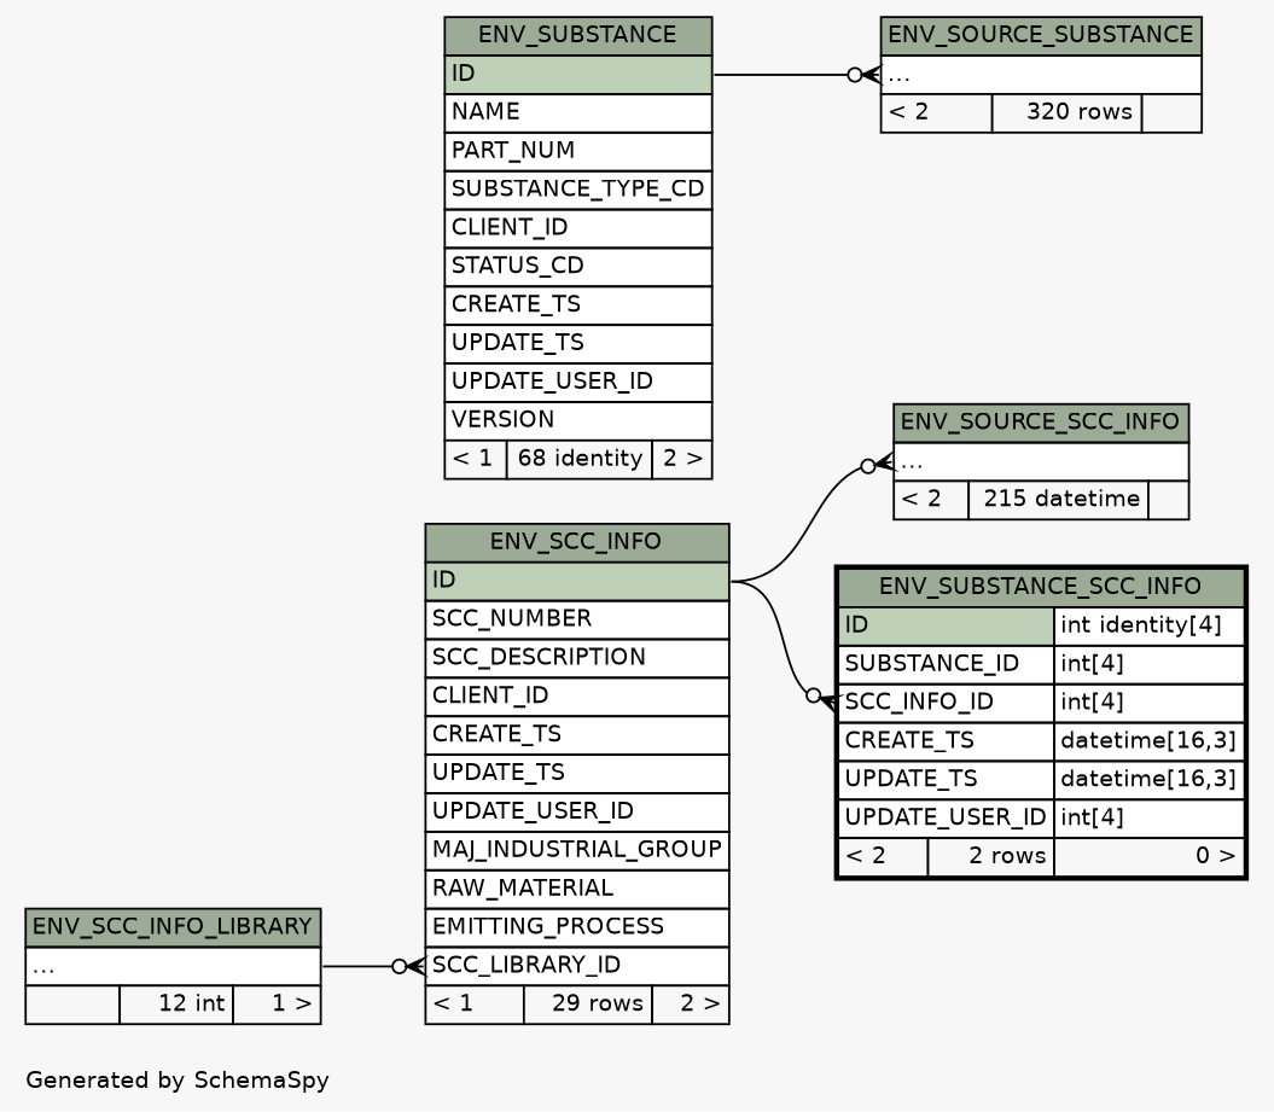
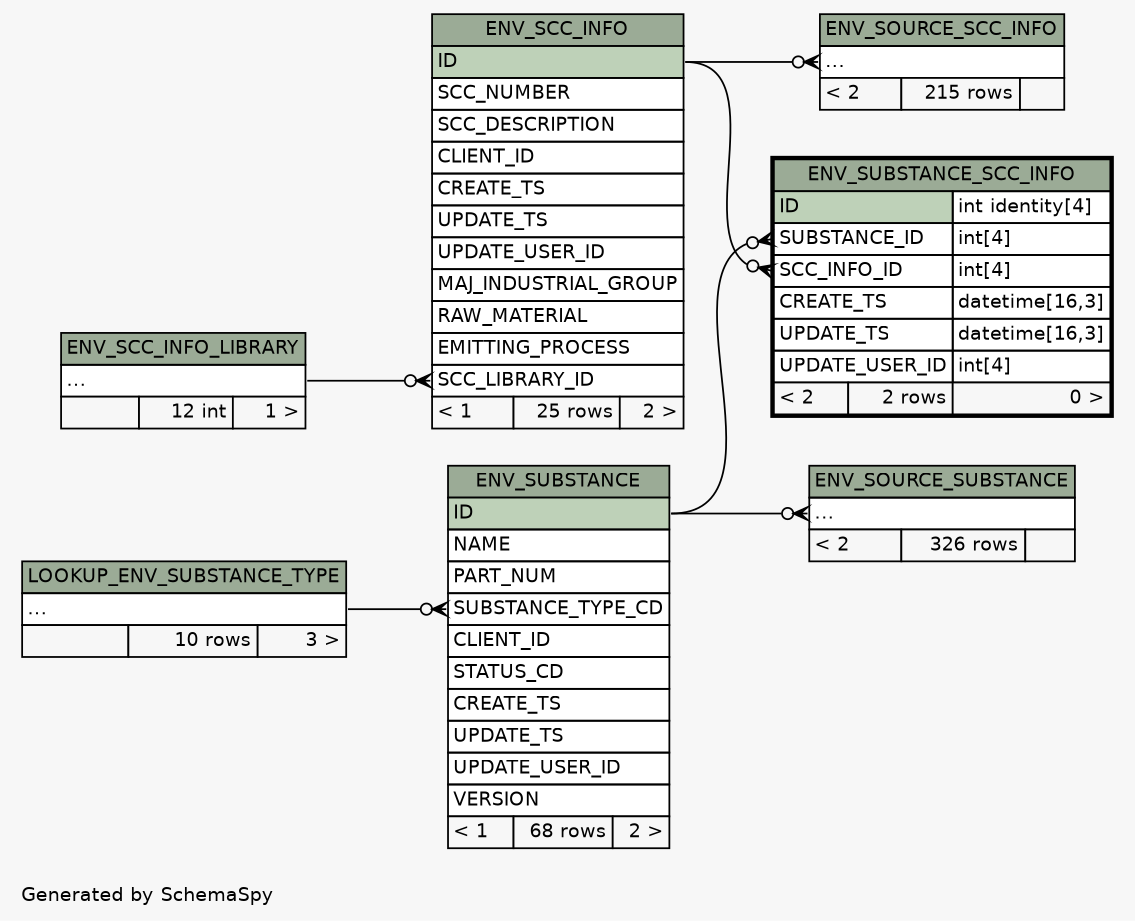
  digraph {
    bgcolor="#f7f7f7"
    fontname=Helvetica
    fontsize=11
    label="\nGenerated by SchemaSpy"
    labeljust=l
    nodesep=0.18
    rankdir=RL
    ranksep=0.46
    node [fontname=Helvetica fontsize=11 shape=plaintext]
    edge [arrowhead=none arrowsize=0.8 arrowtail=crowodot dir=back headport="ID:e" tailport="elipses:w"]
-   n1 [label=<     <TABLE BORDER="0" CELLBORDER="1" CELLSPACING="0" BGCOLOR="#ffffff">       <TR><TD COLSPAN="3" BGCOLOR="#9bab96" ALIGN="CENTER">ENV_SCC_INFO</TD></TR>       <TR><TD PORT="ID" COLSPAN="3" BGCOLOR="#bed1b8" ALIGN="LEFT">ID</TD></TR>       <TR><TD PORT="SCC_NUMBER" COLSPAN="3" ALIGN="LEFT">SCC_NUMBER</TD></TR>       <TR><TD PORT="SCC_DESCRIPTION" COLSPAN="3" ALIGN="LEFT">SCC_DESCRIPTION</TD></TR>       <TR><TD PORT="CLIENT_ID" COLSPAN="3" ALIGN="LEFT">CLIENT_ID</TD></TR>       <TR><TD PORT="CREATE_TS" COLSPAN="3" ALIGN="LEFT">CREATE_TS</TD></TR>       <TR><TD PORT="UPDATE_TS" COLSPAN="3" ALIGN="LEFT">UPDATE_TS</TD></TR>       <TR><TD PORT="UPDATE_USER_ID" COLSPAN="3" ALIGN="LEFT">UPDATE_USER_ID</TD></TR>       <TR><TD PORT="MAJ_INDUSTRIAL_GROUP" COLSPAN="3" ALIGN="LEFT">MAJ_INDUSTRIAL_GROUP</TD></TR>       <TR><TD PORT="RAW_MATERIAL" COLSPAN="3" ALIGN="LEFT">RAW_MATERIAL</TD></TR>       <TR><TD PORT="EMITTING_PROCESS" COLSPAN="3" ALIGN="LEFT">EMITTING_PROCESS</TD></TR>       <TR><TD PORT="SCC_LIBRARY_ID" COLSPAN="3" ALIGN="LEFT">SCC_LIBRARY_ID</TD></TR>       <TR><TD ALIGN="LEFT" BGCOLOR="#f7f7f7">&lt; 1</TD><TD ALIGN="RIGHT" BGCOLOR="#f7f7f7">29 rows</TD><TD ALIGN="RIGHT" BGCOLOR="#f7f7f7">2 &gt;</TD></TR>     </TABLE>>]
+   n1 [label=<     <TABLE BORDER="0" CELLBORDER="1" CELLSPACING="0" BGCOLOR="#ffffff">       <TR><TD COLSPAN="3" BGCOLOR="#9bab96" ALIGN="CENTER">ENV_SCC_INFO</TD></TR>       <TR><TD PORT="ID" COLSPAN="3" BGCOLOR="#bed1b8" ALIGN="LEFT">ID</TD></TR>       <TR><TD PORT="SCC_NUMBER" COLSPAN="3" ALIGN="LEFT">SCC_NUMBER</TD></TR>       <TR><TD PORT="SCC_DESCRIPTION" COLSPAN="3" ALIGN="LEFT">SCC_DESCRIPTION</TD></TR>       <TR><TD PORT="CLIENT_ID" COLSPAN="3" ALIGN="LEFT">CLIENT_ID</TD></TR>       <TR><TD PORT="CREATE_TS" COLSPAN="3" ALIGN="LEFT">CREATE_TS</TD></TR>       <TR><TD PORT="UPDATE_TS" COLSPAN="3" ALIGN="LEFT">UPDATE_TS</TD></TR>       <TR><TD PORT="UPDATE_USER_ID" COLSPAN="3" ALIGN="LEFT">UPDATE_USER_ID</TD></TR>       <TR><TD PORT="MAJ_INDUSTRIAL_GROUP" COLSPAN="3" ALIGN="LEFT">MAJ_INDUSTRIAL_GROUP</TD></TR>       <TR><TD PORT="RAW_MATERIAL" COLSPAN="3" ALIGN="LEFT">RAW_MATERIAL</TD></TR>       <TR><TD PORT="EMITTING_PROCESS" COLSPAN="3" ALIGN="LEFT">EMITTING_PROCESS</TD></TR>       <TR><TD PORT="SCC_LIBRARY_ID" COLSPAN="3" ALIGN="LEFT">SCC_LIBRARY_ID</TD></TR>       <TR><TD ALIGN="LEFT" BGCOLOR="#f7f7f7">&lt; 1</TD><TD ALIGN="RIGHT" BGCOLOR="#f7f7f7">25 rows</TD><TD ALIGN="RIGHT" BGCOLOR="#f7f7f7">2 &gt;</TD></TR>     </TABLE>>]
    n2 [label=<     <TABLE BORDER="0" CELLBORDER="1" CELLSPACING="0" BGCOLOR="#ffffff">       <TR><TD COLSPAN="3" BGCOLOR="#9bab96" ALIGN="CENTER">ENV_SCC_INFO_LIBRARY</TD></TR>       <TR><TD PORT="elipses" COLSPAN="3" ALIGN="LEFT">...</TD></TR>       <TR><TD ALIGN="LEFT" BGCOLOR="#f7f7f7">  </TD><TD ALIGN="RIGHT" BGCOLOR="#f7f7f7">12 int</TD><TD ALIGN="RIGHT" BGCOLOR="#f7f7f7">1 &gt;</TD></TR>     </TABLE>>]
-   n3 [label=<     <TABLE BORDER="0" CELLBORDER="1" CELLSPACING="0" BGCOLOR="#ffffff">       <TR><TD COLSPAN="3" BGCOLOR="#9bab96" ALIGN="CENTER">ENV_SOURCE_SCC_INFO</TD></TR>       <TR><TD PORT="elipses" COLSPAN="3" ALIGN="LEFT">...</TD></TR>       <TR><TD ALIGN="LEFT" BGCOLOR="#f7f7f7">&lt; 2</TD><TD ALIGN="RIGHT" BGCOLOR="#f7f7f7">215 datetime</TD><TD ALIGN="RIGHT" BGCOLOR="#f7f7f7">  </TD></TR>     </TABLE>>]
-   n4 [label=<     <TABLE BORDER="0" CELLBORDER="1" CELLSPACING="0" BGCOLOR="#ffffff">       <TR><TD COLSPAN="3" BGCOLOR="#9bab96" ALIGN="CENTER">ENV_SOURCE_SUBSTANCE</TD></TR>       <TR><TD PORT="elipses" COLSPAN="3" ALIGN="LEFT">...</TD></TR>       <TR><TD ALIGN="LEFT" BGCOLOR="#f7f7f7">&lt; 2</TD><TD ALIGN="RIGHT" BGCOLOR="#f7f7f7">320 rows</TD><TD ALIGN="RIGHT" BGCOLOR="#f7f7f7">  </TD></TR>     </TABLE>>]
-   n5 [label=<     <TABLE BORDER="0" CELLBORDER="1" CELLSPACING="0" BGCOLOR="#ffffff">       <TR><TD COLSPAN="3" BGCOLOR="#9bab96" ALIGN="CENTER">ENV_SUBSTANCE</TD></TR>       <TR><TD PORT="ID" COLSPAN="3" BGCOLOR="#bed1b8" ALIGN="LEFT">ID</TD></TR>       <TR><TD PORT="NAME" COLSPAN="3" ALIGN="LEFT">NAME</TD></TR>       <TR><TD PORT="PART_NUM" COLSPAN="3" ALIGN="LEFT">PART_NUM</TD></TR>       <TR><TD PORT="SUBSTANCE_TYPE_CD" COLSPAN="3" ALIGN="LEFT">SUBSTANCE_TYPE_CD</TD></TR>       <TR><TD PORT="CLIENT_ID" COLSPAN="3" ALIGN="LEFT">CLIENT_ID</TD></TR>       <TR><TD PORT="STATUS_CD" COLSPAN="3" ALIGN="LEFT">STATUS_CD</TD></TR>       <TR><TD PORT="CREATE_TS" COLSPAN="3" ALIGN="LEFT">CREATE_TS</TD></TR>       <TR><TD PORT="UPDATE_TS" COLSPAN="3" ALIGN="LEFT">UPDATE_TS</TD></TR>       <TR><TD PORT="UPDATE_USER_ID" COLSPAN="3" ALIGN="LEFT">UPDATE_USER_ID</TD></TR>       <TR><TD PORT="VERSION" COLSPAN="3" ALIGN="LEFT">VERSION</TD></TR>       <TR><TD ALIGN="LEFT" BGCOLOR="#f7f7f7">&lt; 1</TD><TD ALIGN="RIGHT" BGCOLOR="#f7f7f7">68 identity</TD><TD ALIGN="RIGHT" BGCOLOR="#f7f7f7">2 &gt;</TD></TR>     </TABLE>>]
+   n3 [label=<     <TABLE BORDER="0" CELLBORDER="1" CELLSPACING="0" BGCOLOR="#ffffff">       <TR><TD COLSPAN="3" BGCOLOR="#9bab96" ALIGN="CENTER">ENV_SOURCE_SCC_INFO</TD></TR>       <TR><TD PORT="elipses" COLSPAN="3" ALIGN="LEFT">...</TD></TR>       <TR><TD ALIGN="LEFT" BGCOLOR="#f7f7f7">&lt; 2</TD><TD ALIGN="RIGHT" BGCOLOR="#f7f7f7">215 rows</TD><TD ALIGN="RIGHT" BGCOLOR="#f7f7f7">  </TD></TR>     </TABLE>>]
+   n4 [label=<     <TABLE BORDER="0" CELLBORDER="1" CELLSPACING="0" BGCOLOR="#ffffff">       <TR><TD COLSPAN="3" BGCOLOR="#9bab96" ALIGN="CENTER">ENV_SOURCE_SUBSTANCE</TD></TR>       <TR><TD PORT="elipses" COLSPAN="3" ALIGN="LEFT">...</TD></TR>       <TR><TD ALIGN="LEFT" BGCOLOR="#f7f7f7">&lt; 2</TD><TD ALIGN="RIGHT" BGCOLOR="#f7f7f7">326 rows</TD><TD ALIGN="RIGHT" BGCOLOR="#f7f7f7">  </TD></TR>     </TABLE>>]
+   n5 [label=<     <TABLE BORDER="0" CELLBORDER="1" CELLSPACING="0" BGCOLOR="#ffffff">       <TR><TD COLSPAN="3" BGCOLOR="#9bab96" ALIGN="CENTER">ENV_SUBSTANCE</TD></TR>       <TR><TD PORT="ID" COLSPAN="3" BGCOLOR="#bed1b8" ALIGN="LEFT">ID</TD></TR>       <TR><TD PORT="NAME" COLSPAN="3" ALIGN="LEFT">NAME</TD></TR>       <TR><TD PORT="PART_NUM" COLSPAN="3" ALIGN="LEFT">PART_NUM</TD></TR>       <TR><TD PORT="SUBSTANCE_TYPE_CD" COLSPAN="3" ALIGN="LEFT">SUBSTANCE_TYPE_CD</TD></TR>       <TR><TD PORT="CLIENT_ID" COLSPAN="3" ALIGN="LEFT">CLIENT_ID</TD></TR>       <TR><TD PORT="STATUS_CD" COLSPAN="3" ALIGN="LEFT">STATUS_CD</TD></TR>       <TR><TD PORT="CREATE_TS" COLSPAN="3" ALIGN="LEFT">CREATE_TS</TD></TR>       <TR><TD PORT="UPDATE_TS" COLSPAN="3" ALIGN="LEFT">UPDATE_TS</TD></TR>       <TR><TD PORT="UPDATE_USER_ID" COLSPAN="3" ALIGN="LEFT">UPDATE_USER_ID</TD></TR>       <TR><TD PORT="VERSION" COLSPAN="3" ALIGN="LEFT">VERSION</TD></TR>       <TR><TD ALIGN="LEFT" BGCOLOR="#f7f7f7">&lt; 1</TD><TD ALIGN="RIGHT" BGCOLOR="#f7f7f7">68 rows</TD><TD ALIGN="RIGHT" BGCOLOR="#f7f7f7">2 &gt;</TD></TR>     </TABLE>>]
+   n6 [label=<     <TABLE BORDER="0" CELLBORDER="1" CELLSPACING="0" BGCOLOR="#ffffff">       <TR><TD COLSPAN="3" BGCOLOR="#9bab96" ALIGN="CENTER">LOOKUP_ENV_SUBSTANCE_TYPE</TD></TR>       <TR><TD PORT="elipses" COLSPAN="3" ALIGN="LEFT">...</TD></TR>       <TR><TD ALIGN="LEFT" BGCOLOR="#f7f7f7">  </TD><TD ALIGN="RIGHT" BGCOLOR="#f7f7f7">10 rows</TD><TD ALIGN="RIGHT" BGCOLOR="#f7f7f7">3 &gt;</TD></TR>     </TABLE>>]
    n7 [label=<     <TABLE BORDER="2" CELLBORDER="1" CELLSPACING="0" BGCOLOR="#ffffff">       <TR><TD COLSPAN="3" BGCOLOR="#9bab96" ALIGN="CENTER">ENV_SUBSTANCE_SCC_INFO</TD></TR>       <TR><TD PORT="ID" COLSPAN="2" BGCOLOR="#bed1b8" ALIGN="LEFT">ID</TD><TD PORT="ID.type" ALIGN="LEFT">int identity[4]</TD></TR>       <TR><TD PORT="SUBSTANCE_ID" COLSPAN="2" ALIGN="LEFT">SUBSTANCE_ID</TD><TD PORT="SUBSTANCE_ID.type" ALIGN="LEFT">int[4]</TD></TR>       <TR><TD PORT="SCC_INFO_ID" COLSPAN="2" ALIGN="LEFT">SCC_INFO_ID</TD><TD PORT="SCC_INFO_ID.type" ALIGN="LEFT">int[4]</TD></TR>       <TR><TD PORT="CREATE_TS" COLSPAN="2" ALIGN="LEFT">CREATE_TS</TD><TD PORT="CREATE_TS.type" ALIGN="LEFT">datetime[16,3]</TD></TR>       <TR><TD PORT="UPDATE_TS" COLSPAN="2" ALIGN="LEFT">UPDATE_TS</TD><TD PORT="UPDATE_TS.type" ALIGN="LEFT">datetime[16,3]</TD></TR>       <TR><TD PORT="UPDATE_USER_ID" COLSPAN="2" ALIGN="LEFT">UPDATE_USER_ID</TD><TD PORT="UPDATE_USER_ID.type" ALIGN="LEFT">int[4]</TD></TR>       <TR><TD ALIGN="LEFT" BGCOLOR="#f7f7f7">&lt; 2</TD><TD ALIGN="RIGHT" BGCOLOR="#f7f7f7">2 rows</TD><TD ALIGN="RIGHT" BGCOLOR="#f7f7f7">0 &gt;</TD></TR>     </TABLE>>]
    n1 -> n2 [headport="elipses:e" tailport="SCC_LIBRARY_ID:w"]
    n3 -> n1
    n4 -> n5
+   n5 -> n6 [headport="elipses:e" tailport="SUBSTANCE_TYPE_CD:w"]
    n7 -> n1 [tailport="SCC_INFO_ID:w"]
+   n7 -> n5 [tailport="SUBSTANCE_ID:w"]
  }
